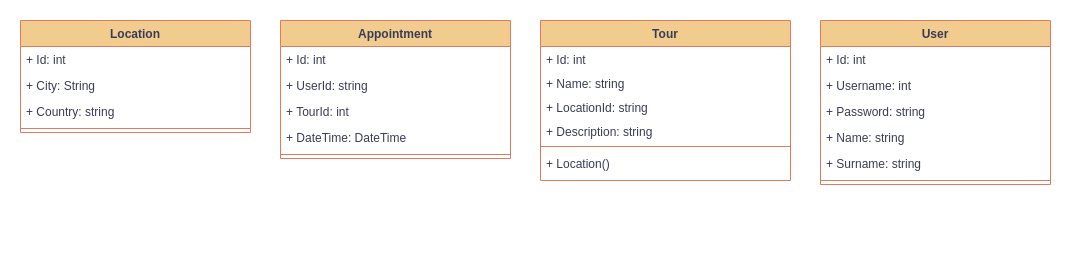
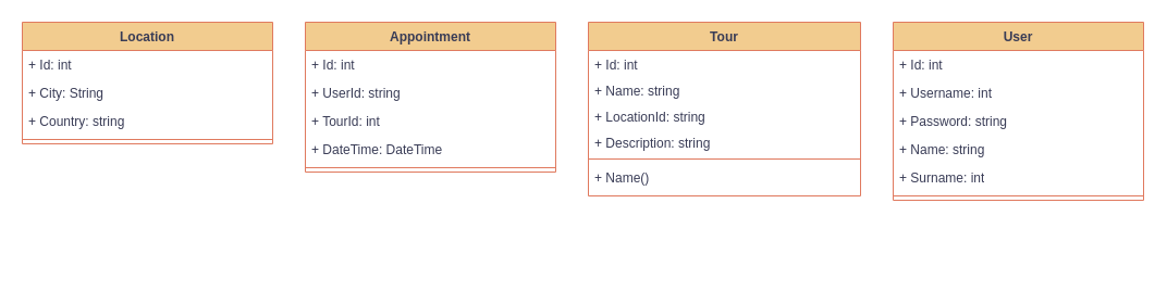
  <mxCell id="0" />
  <mxCell id="1" parent="0" />
  <mxCell id="2" value="Tour" style="swimlane;fontStyle=1;align=center;verticalAlign=top;childLayout=stackLayout;horizontal=1;startSize=26;horizontalStack=0;resizeParent=1;resizeParentMax=0;resizeLast=0;collapsible=1;marginBottom=0;whiteSpace=wrap;html=1;labelBackgroundColor=none;fillColor=#F2CC8F;strokeColor=#E07A5F;fontColor=#393C56;" vertex="1" parent="1"><mxGeometry x="540" y="20" width="250" height="160" as="geometry" /></mxCell>
  <mxCell id="3" value="+ Id: int" style="text;strokeColor=none;fillColor=none;align=left;verticalAlign=top;spacingLeft=4;spacingRight=4;overflow=hidden;rotatable=0;points=[[0,0.5],[1,0.5]];portConstraint=eastwest;whiteSpace=wrap;html=1;labelBackgroundColor=none;fontColor=#393C56;" vertex="1" parent="2"><mxGeometry y="26" width="250" height="24" as="geometry" /></mxCell>
  <mxCell id="4" value="+ Name: string" style="text;strokeColor=none;fillColor=none;align=left;verticalAlign=top;spacingLeft=4;spacingRight=4;overflow=hidden;rotatable=0;points=[[0,0.5],[1,0.5]];portConstraint=eastwest;whiteSpace=wrap;html=1;labelBackgroundColor=none;fontColor=#393C56;" vertex="1" parent="2"><mxGeometry y="50" width="250" height="24" as="geometry" /></mxCell>
  <mxCell id="5" value="+ LocationId: string" style="text;strokeColor=none;fillColor=none;align=left;verticalAlign=top;spacingLeft=4;spacingRight=4;overflow=hidden;rotatable=0;points=[[0,0.5],[1,0.5]];portConstraint=eastwest;whiteSpace=wrap;html=1;labelBackgroundColor=none;fontColor=#393C56;" vertex="1" parent="2"><mxGeometry y="74" width="250" height="24" as="geometry" /></mxCell>
  <mxCell id="6" value="&lt;div&gt;+ Description: string&lt;/div&gt;" style="text;strokeColor=none;fillColor=none;align=left;verticalAlign=top;spacingLeft=4;spacingRight=4;overflow=hidden;rotatable=0;points=[[0,0.5],[1,0.5]];portConstraint=eastwest;whiteSpace=wrap;html=1;labelBackgroundColor=none;fontColor=#393C56;" vertex="1" parent="2"><mxGeometry y="98" width="250" height="24" as="geometry" /></mxCell>
  <mxCell id="7" value="" style="line;strokeWidth=1;fillColor=none;align=left;verticalAlign=middle;spacingTop=-1;spacingLeft=3;spacingRight=3;rotatable=0;labelPosition=right;points=[];portConstraint=eastwest;strokeColor=#E07A5F;labelBackgroundColor=none;fontColor=#393C56;" vertex="1" parent="2"><mxGeometry y="122" width="250" height="8" as="geometry" /></mxCell>
- <mxCell id="8" value="+ Location()" style="text;strokeColor=none;fillColor=none;align=left;verticalAlign=top;spacingLeft=4;spacingRight=4;overflow=hidden;rotatable=0;points=[[0,0.5],[1,0.5]];portConstraint=eastwest;whiteSpace=wrap;html=1;labelBackgroundColor=none;fontColor=#393C56;" vertex="1" parent="2"><mxGeometry y="130" width="250" height="30" as="geometry" /></mxCell>
+ <mxCell id="8" value="+ Name()" style="text;strokeColor=none;fillColor=none;align=left;verticalAlign=top;spacingLeft=4;spacingRight=4;overflow=hidden;rotatable=0;points=[[0,0.5],[1,0.5]];portConstraint=eastwest;whiteSpace=wrap;html=1;labelBackgroundColor=none;fontColor=#393C56;" vertex="1" parent="2"><mxGeometry y="130" width="250" height="30" as="geometry" /></mxCell>
  <mxCell id="9" value="Appointment" style="swimlane;fontStyle=1;align=center;verticalAlign=top;childLayout=stackLayout;horizontal=1;startSize=26;horizontalStack=0;resizeParent=1;resizeParentMax=0;resizeLast=0;collapsible=1;marginBottom=0;whiteSpace=wrap;html=1;labelBackgroundColor=none;fillColor=#F2CC8F;strokeColor=#E07A5F;fontColor=#393C56;" vertex="1" parent="1"><mxGeometry x="280" y="20" width="230" height="138" as="geometry" /></mxCell>
  <mxCell id="10" value="+ Id: int" style="text;strokeColor=none;fillColor=none;align=left;verticalAlign=top;spacingLeft=4;spacingRight=4;overflow=hidden;rotatable=0;points=[[0,0.5],[1,0.5]];portConstraint=eastwest;whiteSpace=wrap;html=1;labelBackgroundColor=none;fontColor=#393C56;" vertex="1" parent="9"><mxGeometry y="26" width="230" height="26" as="geometry" /></mxCell>
  <mxCell id="11" value="+ UserId: string" style="text;strokeColor=none;fillColor=none;align=left;verticalAlign=top;spacingLeft=4;spacingRight=4;overflow=hidden;rotatable=0;points=[[0,0.5],[1,0.5]];portConstraint=eastwest;whiteSpace=wrap;html=1;labelBackgroundColor=none;fontColor=#393C56;" vertex="1" parent="9"><mxGeometry y="52" width="230" height="26" as="geometry" /></mxCell>
  <mxCell id="12" value="+ TourId: int" style="text;strokeColor=none;fillColor=none;align=left;verticalAlign=top;spacingLeft=4;spacingRight=4;overflow=hidden;rotatable=0;points=[[0,0.5],[1,0.5]];portConstraint=eastwest;whiteSpace=wrap;html=1;labelBackgroundColor=none;fontColor=#393C56;" vertex="1" parent="9"><mxGeometry y="78" width="230" height="26" as="geometry" /></mxCell>
  <mxCell id="13" value="+ DateTime: DateTime" style="text;strokeColor=none;fillColor=none;align=left;verticalAlign=top;spacingLeft=4;spacingRight=4;overflow=hidden;rotatable=0;points=[[0,0.5],[1,0.5]];portConstraint=eastwest;whiteSpace=wrap;html=1;labelBackgroundColor=none;fontColor=#393C56;" vertex="1" parent="9"><mxGeometry y="104" width="230" height="26" as="geometry" /></mxCell>
  <mxCell id="14" value="" style="line;strokeWidth=1;fillColor=none;align=left;verticalAlign=middle;spacingTop=-1;spacingLeft=3;spacingRight=3;rotatable=0;labelPosition=right;points=[];portConstraint=eastwest;strokeColor=#E07A5F;labelBackgroundColor=none;fontColor=#393C56;" vertex="1" parent="9"><mxGeometry y="130" width="230" height="8" as="geometry" /></mxCell>
  <mxCell id="15" style="edgeStyle=orthogonalEdgeStyle;rounded=0;orthogonalLoop=1;jettySize=auto;html=1;exitX=1;exitY=0.5;exitDx=0;exitDy=0;labelBackgroundColor=none;strokeColor=#E07A5F;fontColor=default;" edge="1" parent="9"><mxGeometry relative="1" as="geometry"><mxPoint x="230" y="153" as="sourcePoint" /><mxPoint x="230" y="153" as="targetPoint" /></mxGeometry></mxCell>
  <mxCell id="16" value="Location" style="swimlane;fontStyle=1;align=center;verticalAlign=top;childLayout=stackLayout;horizontal=1;startSize=26;horizontalStack=0;resizeParent=1;resizeParentMax=0;resizeLast=0;collapsible=1;marginBottom=0;whiteSpace=wrap;html=1;labelBackgroundColor=none;fillColor=#F2CC8F;strokeColor=#E07A5F;fontColor=#393C56;" vertex="1" parent="1"><mxGeometry x="20" y="20" width="230" height="112" as="geometry" /></mxCell>
  <mxCell id="17" value="+ Id: int" style="text;strokeColor=none;fillColor=none;align=left;verticalAlign=top;spacingLeft=4;spacingRight=4;overflow=hidden;rotatable=0;points=[[0,0.5],[1,0.5]];portConstraint=eastwest;whiteSpace=wrap;html=1;labelBackgroundColor=none;fontColor=#393C56;" vertex="1" parent="16"><mxGeometry y="26" width="230" height="26" as="geometry" /></mxCell>
  <mxCell id="18" value="+ City: String" style="text;strokeColor=none;fillColor=none;align=left;verticalAlign=top;spacingLeft=4;spacingRight=4;overflow=hidden;rotatable=0;points=[[0,0.5],[1,0.5]];portConstraint=eastwest;whiteSpace=wrap;html=1;labelBackgroundColor=none;fontColor=#393C56;" vertex="1" parent="16"><mxGeometry y="52" width="230" height="26" as="geometry" /></mxCell>
  <mxCell id="19" value="+ Country: string" style="text;strokeColor=none;fillColor=none;align=left;verticalAlign=top;spacingLeft=4;spacingRight=4;overflow=hidden;rotatable=0;points=[[0,0.5],[1,0.5]];portConstraint=eastwest;whiteSpace=wrap;html=1;labelBackgroundColor=none;fontColor=#393C56;" vertex="1" parent="16"><mxGeometry y="78" width="230" height="26" as="geometry" /></mxCell>
  <mxCell id="20" value="" style="line;strokeWidth=1;fillColor=none;align=left;verticalAlign=middle;spacingTop=-1;spacingLeft=3;spacingRight=3;rotatable=0;labelPosition=right;points=[];portConstraint=eastwest;strokeColor=#E07A5F;labelBackgroundColor=none;fontColor=#393C56;" vertex="1" parent="16"><mxGeometry y="104" width="230" height="8" as="geometry" /></mxCell>
  <mxCell id="21" style="edgeStyle=orthogonalEdgeStyle;rounded=0;orthogonalLoop=1;jettySize=auto;html=1;exitX=1;exitY=0.5;exitDx=0;exitDy=0;labelBackgroundColor=none;strokeColor=#E07A5F;fontColor=default;" edge="1" parent="16"><mxGeometry relative="1" as="geometry"><mxPoint x="230" y="127" as="sourcePoint" /><mxPoint x="230" y="127" as="targetPoint" /></mxGeometry></mxCell>
  <mxCell id="22" value="User" style="swimlane;fontStyle=1;align=center;verticalAlign=top;childLayout=stackLayout;horizontal=1;startSize=26;horizontalStack=0;resizeParent=1;resizeParentMax=0;resizeLast=0;collapsible=1;marginBottom=0;whiteSpace=wrap;html=1;labelBackgroundColor=none;fillColor=#F2CC8F;strokeColor=#E07A5F;fontColor=#393C56;" vertex="1" parent="1"><mxGeometry x="820" y="20" width="230" height="164" as="geometry" /></mxCell>
  <mxCell id="23" value="+ Id: int" style="text;strokeColor=none;fillColor=none;align=left;verticalAlign=top;spacingLeft=4;spacingRight=4;overflow=hidden;rotatable=0;points=[[0,0.5],[1,0.5]];portConstraint=eastwest;whiteSpace=wrap;html=1;labelBackgroundColor=none;fontColor=#393C56;" vertex="1" parent="22"><mxGeometry y="26" width="230" height="26" as="geometry" /></mxCell>
  <mxCell id="24" value="+ Username: int" style="text;strokeColor=none;fillColor=none;align=left;verticalAlign=top;spacingLeft=4;spacingRight=4;overflow=hidden;rotatable=0;points=[[0,0.5],[1,0.5]];portConstraint=eastwest;whiteSpace=wrap;html=1;labelBackgroundColor=none;fontColor=#393C56;" vertex="1" parent="22"><mxGeometry y="52" width="230" height="26" as="geometry" /></mxCell>
  <mxCell id="25" value="+ Password: string" style="text;strokeColor=none;fillColor=none;align=left;verticalAlign=top;spacingLeft=4;spacingRight=4;overflow=hidden;rotatable=0;points=[[0,0.5],[1,0.5]];portConstraint=eastwest;whiteSpace=wrap;html=1;labelBackgroundColor=none;fontColor=#393C56;" vertex="1" parent="22"><mxGeometry y="78" width="230" height="26" as="geometry" /></mxCell>
  <mxCell id="26" value="+ Name: string" style="text;strokeColor=none;fillColor=none;align=left;verticalAlign=top;spacingLeft=4;spacingRight=4;overflow=hidden;rotatable=0;points=[[0,0.5],[1,0.5]];portConstraint=eastwest;whiteSpace=wrap;html=1;labelBackgroundColor=none;fontColor=#393C56;" vertex="1" parent="22"><mxGeometry y="104" width="230" height="26" as="geometry" /></mxCell>
- <mxCell id="27" value="+ Surname: string" style="text;strokeColor=none;fillColor=none;align=left;verticalAlign=top;spacingLeft=4;spacingRight=4;overflow=hidden;rotatable=0;points=[[0,0.5],[1,0.5]];portConstraint=eastwest;whiteSpace=wrap;html=1;labelBackgroundColor=none;fontColor=#393C56;" vertex="1" parent="22"><mxGeometry y="130" width="230" height="26" as="geometry" /></mxCell>
+ <mxCell id="27" value="+ Surname: int" style="text;strokeColor=none;fillColor=none;align=left;verticalAlign=top;spacingLeft=4;spacingRight=4;overflow=hidden;rotatable=0;points=[[0,0.5],[1,0.5]];portConstraint=eastwest;whiteSpace=wrap;html=1;labelBackgroundColor=none;fontColor=#393C56;" vertex="1" parent="22"><mxGeometry y="130" width="230" height="26" as="geometry" /></mxCell>
  <mxCell id="28" value="" style="line;strokeWidth=1;fillColor=none;align=left;verticalAlign=middle;spacingTop=-1;spacingLeft=3;spacingRight=3;rotatable=0;labelPosition=right;points=[];portConstraint=eastwest;strokeColor=#E07A5F;labelBackgroundColor=none;fontColor=#393C56;" vertex="1" parent="22"><mxGeometry y="156" width="230" height="8" as="geometry" /></mxCell>
  <mxCell id="29" style="edgeStyle=orthogonalEdgeStyle;rounded=0;orthogonalLoop=1;jettySize=auto;html=1;exitX=1;exitY=0.5;exitDx=0;exitDy=0;labelBackgroundColor=none;strokeColor=#E07A5F;fontColor=default;" edge="1" parent="22"><mxGeometry relative="1" as="geometry"><mxPoint x="230" y="239" as="sourcePoint" /><mxPoint x="230" y="239" as="targetPoint" /></mxGeometry></mxCell>
